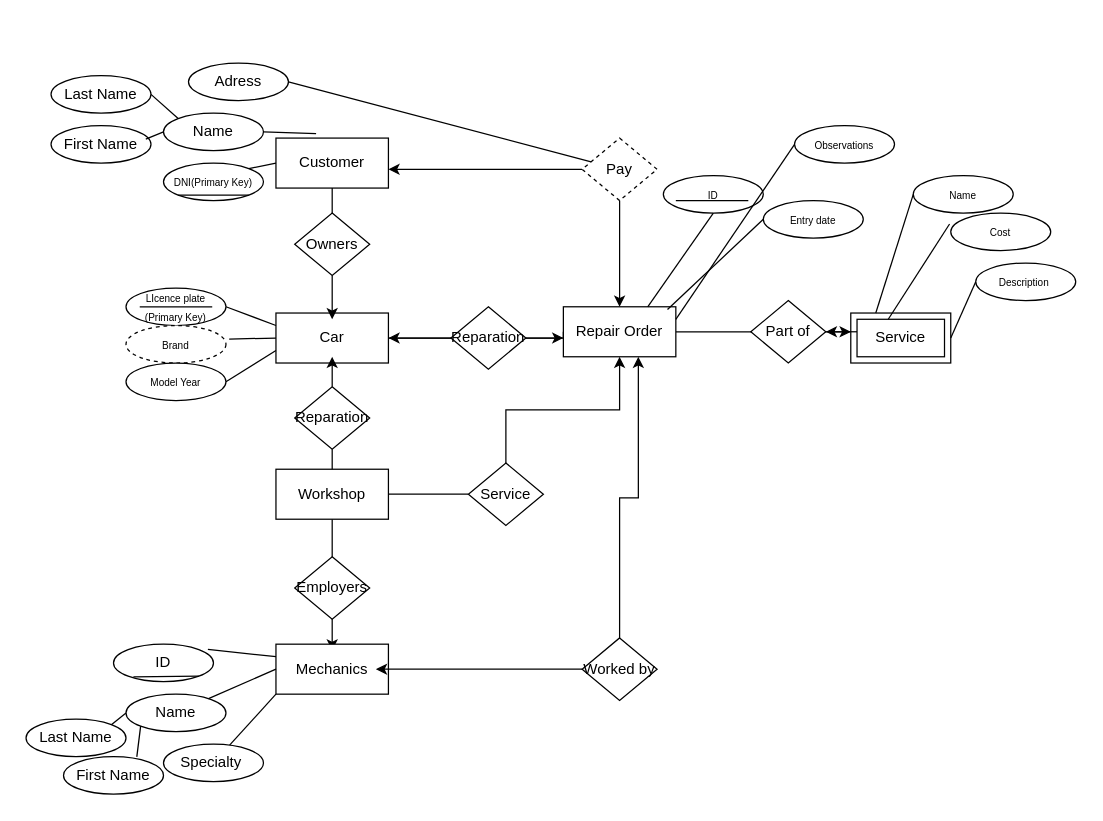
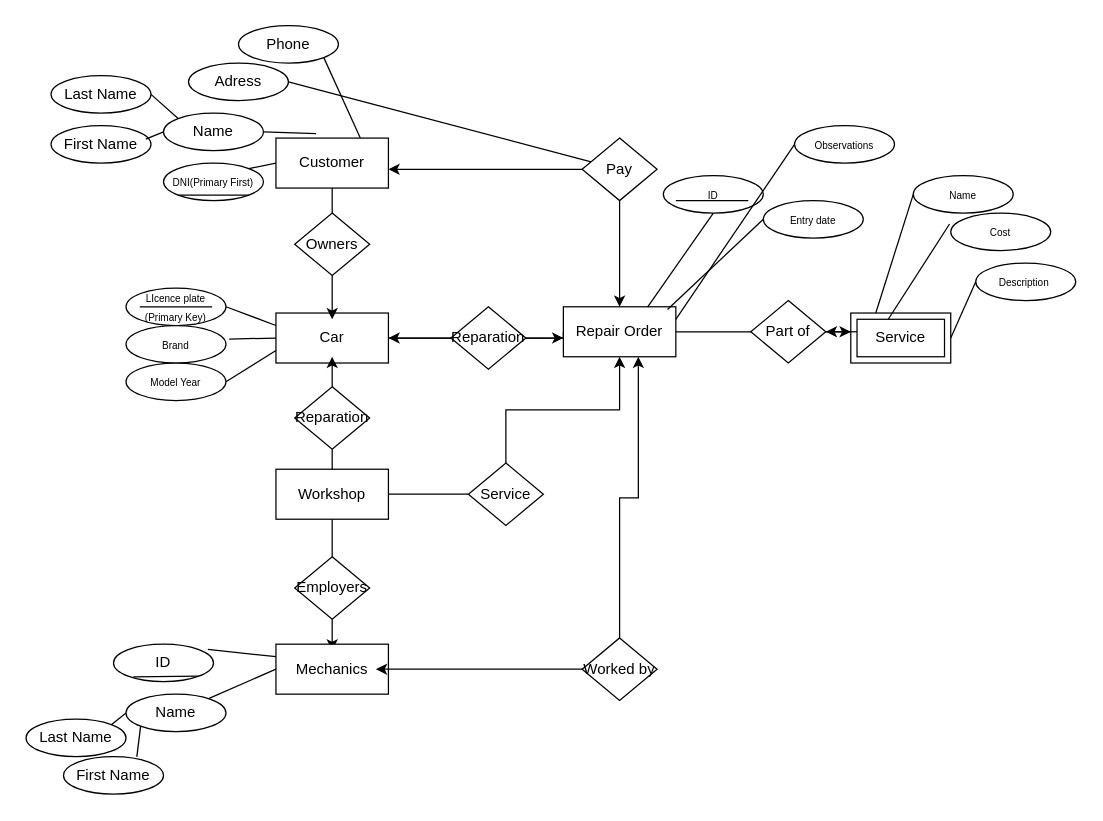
  <mxCell id="0" />
  <mxCell id="1" parent="0" />
  <mxCell id="2" value="Customer" style="rounded=0;whiteSpace=wrap;html=1;" vertex="1" parent="1"><mxGeometry x="220" y="110" width="90" height="40" as="geometry" /></mxCell>
- <mxCell id="3" value="&lt;font style=&quot;font-size: 8px;&quot;&gt;DNI(Primary Key)&lt;/font&gt;" style="ellipse;whiteSpace=wrap;html=1;" vertex="1" parent="1"><mxGeometry x="130" y="130" width="80" height="30" as="geometry" /></mxCell>
+ <mxCell id="3" value="&lt;font style=&quot;font-size: 8px;&quot;&gt;DNI(Primary First)&lt;/font&gt;" style="ellipse;whiteSpace=wrap;html=1;" vertex="1" parent="1"><mxGeometry x="130" y="130" width="80" height="30" as="geometry" /></mxCell>
  <mxCell id="4" value="Name" style="ellipse;whiteSpace=wrap;html=1;" vertex="1" parent="1"><mxGeometry x="130" y="90" width="80" height="30" as="geometry" /></mxCell>
  <mxCell id="5" value="Adress" style="ellipse;whiteSpace=wrap;html=1;" vertex="1" parent="1"><mxGeometry x="150" y="50" width="80" height="30" as="geometry" /></mxCell>
+ <mxCell id="6" value="Phone" style="ellipse;whiteSpace=wrap;html=1;" vertex="1" parent="1"><mxGeometry x="190" y="20" width="80" height="30" as="geometry" /></mxCell>
  <mxCell id="7" value="" style="edgeStyle=orthogonalEdgeStyle;rounded=0;orthogonalLoop=1;jettySize=auto;html=1;" edge="1" parent="1" source="8"><mxGeometry relative="1" as="geometry"><mxPoint x="450" y="270" as="targetPoint" /></mxGeometry></mxCell>
  <mxCell id="8" value="Car" style="rounded=0;whiteSpace=wrap;html=1;" vertex="1" parent="1"><mxGeometry x="220" y="250" width="90" height="40" as="geometry" /></mxCell>
  <mxCell id="9" value="First Name" style="ellipse;whiteSpace=wrap;html=1;" vertex="1" parent="1"><mxGeometry x="40" y="100" width="80" height="30" as="geometry" /></mxCell>
  <mxCell id="10" value="Last Name" style="ellipse;whiteSpace=wrap;html=1;" vertex="1" parent="1"><mxGeometry x="40" y="60" width="80" height="30" as="geometry" /></mxCell>
  <mxCell id="11" value="" style="edgeStyle=orthogonalEdgeStyle;rounded=0;orthogonalLoop=1;jettySize=auto;html=1;" edge="1" parent="1" source="12"><mxGeometry relative="1" as="geometry"><mxPoint x="265" y="255" as="targetPoint" /></mxGeometry></mxCell>
  <mxCell id="12" value="Owners" style="rhombus;whiteSpace=wrap;html=1;" vertex="1" parent="1"><mxGeometry x="235" y="170" width="60" height="50" as="geometry" /></mxCell>
  <mxCell id="13" value="&lt;font style=&quot;font-size: 8px;&quot;&gt;LIcence plate (Primary Key)&lt;/font&gt;" style="ellipse;whiteSpace=wrap;html=1;" vertex="1" parent="1"><mxGeometry x="100" y="230" width="80" height="30" as="geometry" /></mxCell>
- <mxCell id="14" value="&lt;span style=&quot;font-size: 8px;&quot;&gt;Brand&lt;/span&gt;" style="ellipse;whiteSpace=wrap;html=1;dashed=1;" vertex="1" parent="1"><mxGeometry x="100" y="260" width="80" height="30" as="geometry" /></mxCell>
+ <mxCell id="14" value="&lt;span style=&quot;font-size: 8px;&quot;&gt;Brand&lt;/span&gt;" style="ellipse;whiteSpace=wrap;html=1;" vertex="1" parent="1"><mxGeometry x="100" y="260" width="80" height="30" as="geometry" /></mxCell>
  <mxCell id="15" value="&lt;span style=&quot;font-size: 8px;&quot;&gt;Model Year&lt;/span&gt;" style="ellipse;whiteSpace=wrap;html=1;" vertex="1" parent="1"><mxGeometry x="100" y="290" width="80" height="30" as="geometry" /></mxCell>
  <mxCell id="16" value="" style="edgeStyle=orthogonalEdgeStyle;rounded=0;orthogonalLoop=1;jettySize=auto;html=1;entryX=1;entryY=0.5;entryDx=0;entryDy=0;exitX=0;exitY=0.5;exitDx=0;exitDy=0;" edge="1" parent="1" source="19" target="8"><mxGeometry relative="1" as="geometry"><Array as="points"><mxPoint x="450" y="270" /></Array></mxGeometry></mxCell>
  <mxCell id="17" value="Reparation" style="rhombus;whiteSpace=wrap;html=1;" vertex="1" parent="1"><mxGeometry x="360" y="245" width="60" height="50" as="geometry" /></mxCell>
  <mxCell id="18" value="" style="edgeStyle=orthogonalEdgeStyle;rounded=0;orthogonalLoop=1;jettySize=auto;html=1;entryX=0;entryY=0.376;entryDx=0;entryDy=0;entryPerimeter=0;" edge="1" parent="1" source="19" target="27"><mxGeometry relative="1" as="geometry" /></mxCell>
  <mxCell id="19" value="Repair Order" style="rounded=0;whiteSpace=wrap;html=1;" vertex="1" parent="1"><mxGeometry x="450" y="245" width="90" height="40" as="geometry" /></mxCell>
  <mxCell id="20" value="" style="edgeStyle=orthogonalEdgeStyle;rounded=0;orthogonalLoop=1;jettySize=auto;html=1;" edge="1" parent="1" source="22" target="19"><mxGeometry relative="1" as="geometry" /></mxCell>
  <mxCell id="21" value="" style="edgeStyle=orthogonalEdgeStyle;rounded=0;orthogonalLoop=1;jettySize=auto;html=1;" edge="1" parent="1" source="22"><mxGeometry relative="1" as="geometry"><mxPoint x="310" y="135" as="targetPoint" /></mxGeometry></mxCell>
- <mxCell id="22" value="Pay" style="rhombus;whiteSpace=wrap;html=1;dashed=1;" vertex="1" parent="1"><mxGeometry x="465" y="110" width="60" height="50" as="geometry" /></mxCell>
+ <mxCell id="22" value="Pay" style="rhombus;whiteSpace=wrap;html=1;" vertex="1" parent="1"><mxGeometry x="465" y="110" width="60" height="50" as="geometry" /></mxCell>
  <mxCell id="23" value="" style="edgeStyle=orthogonalEdgeStyle;rounded=0;orthogonalLoop=1;jettySize=auto;html=1;" edge="1" parent="1" source="24"><mxGeometry relative="1" as="geometry"><mxPoint x="265" y="520" as="targetPoint" /></mxGeometry></mxCell>
  <mxCell id="24" value="Workshop" style="rounded=0;whiteSpace=wrap;html=1;" vertex="1" parent="1"><mxGeometry x="220" y="375" width="90" height="40" as="geometry" /></mxCell>
  <mxCell id="25" value="Service" style="rhombus;whiteSpace=wrap;html=1;" vertex="1" parent="1"><mxGeometry x="374" y="370" width="60" height="50" as="geometry" /></mxCell>
  <mxCell id="26" value="Part of" style="rhombus;whiteSpace=wrap;html=1;" vertex="1" parent="1"><mxGeometry x="600" y="240" width="60" height="50" as="geometry" /></mxCell>
  <mxCell id="27" value="" style="rounded=0;whiteSpace=wrap;html=1;" vertex="1" parent="1"><mxGeometry x="680" y="250" width="80" height="40" as="geometry" /></mxCell>
  <mxCell id="28" value="" style="edgeStyle=orthogonalEdgeStyle;rounded=0;orthogonalLoop=1;jettySize=auto;html=1;" edge="1" parent="1" source="29" target="26"><mxGeometry relative="1" as="geometry"><Array as="points"><mxPoint x="680" y="265" /><mxPoint x="680" y="265" /></Array></mxGeometry></mxCell>
  <mxCell id="29" value="Service" style="rounded=0;whiteSpace=wrap;html=1;" vertex="1" parent="1"><mxGeometry x="685" y="255" width="70" height="30" as="geometry" /></mxCell>
  <mxCell id="30" value="&lt;font style=&quot;font-size: 8px;&quot;&gt;Cost&lt;/font&gt;" style="ellipse;whiteSpace=wrap;html=1;" vertex="1" parent="1"><mxGeometry x="760" y="170" width="80" height="30" as="geometry" /></mxCell>
  <mxCell id="31" value="&lt;font style=&quot;font-size: 8px;&quot;&gt;Name&lt;/font&gt;" style="ellipse;whiteSpace=wrap;html=1;" vertex="1" parent="1"><mxGeometry x="730" y="140" width="80" height="30" as="geometry" /></mxCell>
  <mxCell id="32" value="" style="endArrow=none;html=1;rounded=0;entryX=0.5;entryY=1;entryDx=0;entryDy=0;exitX=0.5;exitY=0;exitDx=0;exitDy=0;" edge="1" parent="1" source="12" target="2"><mxGeometry width="50" height="50" relative="1" as="geometry"><mxPoint x="210" y="215" as="sourcePoint" /><mxPoint x="260" y="165" as="targetPoint" /></mxGeometry></mxCell>
+ <mxCell id="33" value="" style="endArrow=none;html=1;rounded=0;exitX=1;exitY=1;exitDx=0;exitDy=0;entryX=0.75;entryY=0;entryDx=0;entryDy=0;" edge="1" parent="1" source="6" target="2"><mxGeometry width="50" height="50" relative="1" as="geometry"><mxPoint x="275" y="180" as="sourcePoint" /><mxPoint x="280" y="105" as="targetPoint" /></mxGeometry></mxCell>
  <mxCell id="34" value="" style="endArrow=none;html=1;rounded=0;exitX=1;exitY=0.5;exitDx=0;exitDy=0;" edge="1" parent="1" source="5" target="22"><mxGeometry width="50" height="50" relative="1" as="geometry"><mxPoint x="269" y="55" as="sourcePoint" /><mxPoint x="298" y="120" as="targetPoint" /></mxGeometry></mxCell>
  <mxCell id="35" value="" style="endArrow=none;html=1;rounded=0;exitX=1;exitY=0.5;exitDx=0;exitDy=0;entryX=0.357;entryY=-0.088;entryDx=0;entryDy=0;entryPerimeter=0;" edge="1" parent="1" source="4" target="2"><mxGeometry width="50" height="50" relative="1" as="geometry"><mxPoint x="240" y="75" as="sourcePoint" /><mxPoint x="275" y="120" as="targetPoint" /></mxGeometry></mxCell>
  <mxCell id="36" value="" style="endArrow=none;html=1;rounded=0;exitX=0;exitY=0;exitDx=0;exitDy=0;entryX=1;entryY=0.5;entryDx=0;entryDy=0;" edge="1" parent="1" source="4" target="10"><mxGeometry width="50" height="50" relative="1" as="geometry"><mxPoint x="220" y="115" as="sourcePoint" /><mxPoint x="262" y="116" as="targetPoint" /></mxGeometry></mxCell>
  <mxCell id="37" value="" style="endArrow=none;html=1;rounded=0;exitX=0;exitY=0.5;exitDx=0;exitDy=0;entryX=0.948;entryY=0.363;entryDx=0;entryDy=0;entryPerimeter=0;" edge="1" parent="1" source="4" target="9"><mxGeometry width="50" height="50" relative="1" as="geometry"><mxPoint x="151" y="105" as="sourcePoint" /><mxPoint x="130" y="85" as="targetPoint" /></mxGeometry></mxCell>
  <mxCell id="38" value="" style="endArrow=none;html=1;rounded=0;exitX=0;exitY=0.5;exitDx=0;exitDy=0;entryX=1;entryY=0;entryDx=0;entryDy=0;" edge="1" parent="1" source="2" target="3"><mxGeometry width="50" height="50" relative="1" as="geometry"><mxPoint x="140" y="115" as="sourcePoint" /><mxPoint x="126" y="121" as="targetPoint" /></mxGeometry></mxCell>
  <mxCell id="39" value="" style="endArrow=none;html=1;rounded=0;exitX=1;exitY=1;exitDx=0;exitDy=0;entryX=0;entryY=1;entryDx=0;entryDy=0;" edge="1" parent="1" source="3" target="3"><mxGeometry width="50" height="50" relative="1" as="geometry"><mxPoint x="230" y="140" as="sourcePoint" /><mxPoint x="209" y="145" as="targetPoint" /></mxGeometry></mxCell>
  <mxCell id="40" value="" style="endArrow=none;html=1;rounded=0;exitX=1;exitY=1;exitDx=0;exitDy=0;entryX=0;entryY=1;entryDx=0;entryDy=0;" edge="1" parent="1"><mxGeometry width="50" height="50" relative="1" as="geometry"><mxPoint x="169" y="245" as="sourcePoint" /><mxPoint x="111" y="245" as="targetPoint" /></mxGeometry></mxCell>
  <mxCell id="41" value="" style="edgeStyle=orthogonalEdgeStyle;rounded=0;orthogonalLoop=1;jettySize=auto;html=1;" edge="1" parent="1" source="42"><mxGeometry relative="1" as="geometry"><mxPoint x="265" y="285" as="targetPoint" /></mxGeometry></mxCell>
  <mxCell id="42" value="Reparation" style="rhombus;whiteSpace=wrap;html=1;" vertex="1" parent="1"><mxGeometry x="235" y="309" width="60" height="50" as="geometry" /></mxCell>
  <mxCell id="43" value="" style="endArrow=none;html=1;rounded=0;entryX=0.5;entryY=0;entryDx=0;entryDy=0;exitX=0.5;exitY=1;exitDx=0;exitDy=0;" edge="1" parent="1" source="42" target="24"><mxGeometry width="50" height="50" relative="1" as="geometry"><mxPoint x="275" y="300" as="sourcePoint" /><mxPoint x="275" y="319" as="targetPoint" /></mxGeometry></mxCell>
  <mxCell id="44" value="" style="edgeStyle=orthogonalEdgeStyle;rounded=0;orthogonalLoop=1;jettySize=auto;html=1;exitX=0.5;exitY=0;exitDx=0;exitDy=0;entryX=0.5;entryY=1;entryDx=0;entryDy=0;" edge="1" parent="1" source="25" target="19"><mxGeometry relative="1" as="geometry"><mxPoint x="275" y="319" as="sourcePoint" /><mxPoint x="275" y="295" as="targetPoint" /></mxGeometry></mxCell>
  <mxCell id="45" value="" style="endArrow=none;html=1;rounded=0;entryX=1;entryY=0.5;entryDx=0;entryDy=0;exitX=0;exitY=0.5;exitDx=0;exitDy=0;" edge="1" parent="1" source="25" target="24"><mxGeometry width="50" height="50" relative="1" as="geometry"><mxPoint x="275" y="369" as="sourcePoint" /><mxPoint x="275" y="385" as="targetPoint" /></mxGeometry></mxCell>
  <mxCell id="46" value="" style="endArrow=none;html=1;rounded=0;entryX=0;entryY=0.25;entryDx=0;entryDy=0;exitX=1;exitY=0.5;exitDx=0;exitDy=0;" edge="1" parent="1" source="13" target="8"><mxGeometry width="50" height="50" relative="1" as="geometry"><mxPoint x="269" y="55" as="sourcePoint" /><mxPoint x="298" y="120" as="targetPoint" /></mxGeometry></mxCell>
  <mxCell id="47" value="" style="endArrow=none;html=1;rounded=0;entryX=0;entryY=0.5;entryDx=0;entryDy=0;exitX=1.032;exitY=0.363;exitDx=0;exitDy=0;exitPerimeter=0;" edge="1" parent="1" source="14" target="8"><mxGeometry width="50" height="50" relative="1" as="geometry"><mxPoint x="190" y="255" as="sourcePoint" /><mxPoint x="230" y="270" as="targetPoint" /></mxGeometry></mxCell>
  <mxCell id="48" value="" style="endArrow=none;html=1;rounded=0;exitX=1;exitY=0.5;exitDx=0;exitDy=0;" edge="1" parent="1" source="15"><mxGeometry width="50" height="50" relative="1" as="geometry"><mxPoint x="193" y="281" as="sourcePoint" /><mxPoint x="220" y="280" as="targetPoint" /></mxGeometry></mxCell>
  <mxCell id="49" value="&lt;font style=&quot;font-size: 8px;&quot;&gt;Description&amp;nbsp;&lt;/font&gt;" style="ellipse;whiteSpace=wrap;html=1;" vertex="1" parent="1"><mxGeometry x="780" y="210" width="80" height="30" as="geometry" /></mxCell>
  <mxCell id="50" value="Employers" style="rhombus;whiteSpace=wrap;html=1;" vertex="1" parent="1"><mxGeometry x="235" y="445" width="60" height="50" as="geometry" /></mxCell>
  <mxCell id="51" value="Mechanics" style="rounded=0;whiteSpace=wrap;html=1;" vertex="1" parent="1"><mxGeometry x="220" y="515" width="90" height="40" as="geometry" /></mxCell>
  <mxCell id="52" value="ID" style="ellipse;whiteSpace=wrap;html=1;" vertex="1" parent="1"><mxGeometry x="90" y="515" width="80" height="30" as="geometry" /></mxCell>
  <mxCell id="53" value="Name" style="ellipse;whiteSpace=wrap;html=1;" vertex="1" parent="1"><mxGeometry x="100" y="555" width="80" height="30" as="geometry" /></mxCell>
- <mxCell id="54" value="Specialty&amp;nbsp;" style="ellipse;whiteSpace=wrap;html=1;" vertex="1" parent="1"><mxGeometry x="130" y="595" width="80" height="30" as="geometry" /></mxCell>
  <mxCell id="55" value="First Name" style="ellipse;whiteSpace=wrap;html=1;" vertex="1" parent="1"><mxGeometry x="50" y="605" width="80" height="30" as="geometry" /></mxCell>
  <mxCell id="56" value="Last Name" style="ellipse;whiteSpace=wrap;html=1;" vertex="1" parent="1"><mxGeometry y="575" width="80" height="30" as="geometry" x="20" /></mxCell>
  <mxCell id="57" value="" style="endArrow=none;html=1;rounded=0;entryX=0;entryY=0.25;entryDx=0;entryDy=0;exitX=0.944;exitY=0.139;exitDx=0;exitDy=0;exitPerimeter=0;" edge="1" parent="1" source="52" target="51"><mxGeometry width="50" height="50" relative="1" as="geometry"><mxPoint x="525" y="385" as="sourcePoint" /><mxPoint x="370" y="385" as="targetPoint" /></mxGeometry></mxCell>
  <mxCell id="58" value="" style="endArrow=none;html=1;rounded=0;" edge="1" parent="1" source="53"><mxGeometry width="50" height="50" relative="1" as="geometry"><mxPoint x="176" y="529" as="sourcePoint" /><mxPoint x="220" y="535" as="targetPoint" /></mxGeometry></mxCell>
- <mxCell id="59" value="" style="endArrow=none;html=1;rounded=0;entryX=0;entryY=1;entryDx=0;entryDy=0;" edge="1" parent="1" source="54" target="51"><mxGeometry width="50" height="50" relative="1" as="geometry"><mxPoint x="176" y="569" as="sourcePoint" /><mxPoint x="230" y="545" as="targetPoint" /></mxGeometry></mxCell>
  <mxCell id="60" value="" style="endArrow=none;html=1;rounded=0;entryX=0;entryY=0.5;entryDx=0;entryDy=0;exitX=1;exitY=0;exitDx=0;exitDy=0;" edge="1" parent="1" source="56" target="53"><mxGeometry width="50" height="50" relative="1" as="geometry"><mxPoint x="193" y="606" as="sourcePoint" /><mxPoint x="230" y="565" as="targetPoint" /></mxGeometry></mxCell>
  <mxCell id="61" value="" style="endArrow=none;html=1;rounded=0;entryX=0;entryY=1;entryDx=0;entryDy=0;exitX=0.733;exitY=0.008;exitDx=0;exitDy=0;exitPerimeter=0;" edge="1" parent="1" source="55" target="53"><mxGeometry width="50" height="50" relative="1" as="geometry"><mxPoint x="99" y="590" as="sourcePoint" /><mxPoint x="110" y="580" as="targetPoint" /></mxGeometry></mxCell>
  <mxCell id="62" value="" style="edgeStyle=orthogonalEdgeStyle;rounded=0;orthogonalLoop=1;jettySize=auto;html=1;" edge="1" parent="1" source="64"><mxGeometry relative="1" as="geometry"><mxPoint x="300" y="535" as="targetPoint" /></mxGeometry></mxCell>
  <mxCell id="63" value="" style="edgeStyle=orthogonalEdgeStyle;rounded=0;orthogonalLoop=1;jettySize=auto;html=1;" edge="1" parent="1" source="64" target="19"><mxGeometry relative="1" as="geometry"><Array as="points"><mxPoint x="495" y="398" /><mxPoint x="510" y="398" /></Array></mxGeometry></mxCell>
  <mxCell id="64" value="Worked by" style="rhombus;whiteSpace=wrap;html=1;" vertex="1" parent="1"><mxGeometry x="465" y="510" width="60" height="50" as="geometry" /></mxCell>
  <mxCell id="65" value="" style="endArrow=none;html=1;rounded=0;entryX=0.199;entryY=0.875;entryDx=0;entryDy=0;exitX=1;exitY=1;exitDx=0;exitDy=0;entryPerimeter=0;" edge="1" parent="1" source="52" target="52"><mxGeometry width="50" height="50" relative="1" as="geometry"><mxPoint x="345" y="505" as="sourcePoint" /><mxPoint x="190" y="505" as="targetPoint" /></mxGeometry></mxCell>
  <mxCell id="66" value="&lt;font style=&quot;font-size: 8px;&quot;&gt;ID&lt;/font&gt;" style="ellipse;whiteSpace=wrap;html=1;" vertex="1" parent="1"><mxGeometry x="530" y="140" width="80" height="30" as="geometry" /></mxCell>
  <mxCell id="67" value="&lt;font style=&quot;font-size: 8px;&quot;&gt;Entry date&lt;/font&gt;" style="ellipse;whiteSpace=wrap;html=1;" vertex="1" parent="1"><mxGeometry x="610" y="160" width="80" height="30" as="geometry" /></mxCell>
  <mxCell id="68" value="&lt;span style=&quot;font-size: 8px;&quot;&gt;Observations&lt;/span&gt;" style="ellipse;whiteSpace=wrap;html=1;" vertex="1" parent="1"><mxGeometry x="635" y="100" width="80" height="30" as="geometry" /></mxCell>
  <mxCell id="69" value="" style="endArrow=none;html=1;rounded=0;entryX=0.5;entryY=1;entryDx=0;entryDy=0;exitX=0.75;exitY=0;exitDx=0;exitDy=0;" edge="1" parent="1" source="19" target="66"><mxGeometry width="50" height="50" relative="1" as="geometry"><mxPoint x="465" y="395" as="sourcePoint" /><mxPoint x="310" y="395" as="targetPoint" /></mxGeometry></mxCell>
  <mxCell id="70" value="" style="endArrow=none;html=1;rounded=0;entryX=0;entryY=0.5;entryDx=0;entryDy=0;exitX=0.926;exitY=0.054;exitDx=0;exitDy=0;exitPerimeter=0;" edge="1" parent="1" source="19" target="67"><mxGeometry width="50" height="50" relative="1" as="geometry"><mxPoint x="528" y="255" as="sourcePoint" /><mxPoint x="580" y="180" as="targetPoint" /></mxGeometry></mxCell>
  <mxCell id="71" value="" style="endArrow=none;html=1;rounded=0;entryX=0;entryY=0.5;entryDx=0;entryDy=0;exitX=1;exitY=0.25;exitDx=0;exitDy=0;" edge="1" parent="1" source="19" target="68"><mxGeometry width="50" height="50" relative="1" as="geometry"><mxPoint x="543" y="257" as="sourcePoint" /><mxPoint x="620" y="185" as="targetPoint" /></mxGeometry></mxCell>
  <mxCell id="72" value="" style="endArrow=none;html=1;rounded=0;entryX=0;entryY=0.5;entryDx=0;entryDy=0;exitX=0.25;exitY=0;exitDx=0;exitDy=0;" edge="1" parent="1" source="27" target="31"><mxGeometry width="50" height="50" relative="1" as="geometry"><mxPoint x="550" y="265" as="sourcePoint" /><mxPoint x="630" y="225" as="targetPoint" /></mxGeometry></mxCell>
  <mxCell id="73" value="" style="endArrow=none;html=1;rounded=0;entryX=-0.012;entryY=0.292;entryDx=0;entryDy=0;entryPerimeter=0;" edge="1" parent="1" target="30"><mxGeometry width="50" height="50" relative="1" as="geometry"><mxPoint x="710" y="255" as="sourcePoint" /><mxPoint x="740" y="165" as="targetPoint" /></mxGeometry></mxCell>
  <mxCell id="74" value="" style="endArrow=none;html=1;rounded=0;entryX=0;entryY=0.5;entryDx=0;entryDy=0;exitX=1;exitY=0.5;exitDx=0;exitDy=0;" edge="1" parent="1" source="27" target="49"><mxGeometry width="50" height="50" relative="1" as="geometry"><mxPoint x="720" y="265" as="sourcePoint" /><mxPoint x="769" y="189" as="targetPoint" /></mxGeometry></mxCell>
  <mxCell id="75" value="" style="endArrow=none;html=1;rounded=0;exitX=1;exitY=1;exitDx=0;exitDy=0;entryX=0;entryY=1;entryDx=0;entryDy=0;" edge="1" parent="1"><mxGeometry width="50" height="50" relative="1" as="geometry"><mxPoint x="598" y="160" as="sourcePoint" /><mxPoint x="540" y="160" as="targetPoint" /></mxGeometry></mxCell>
